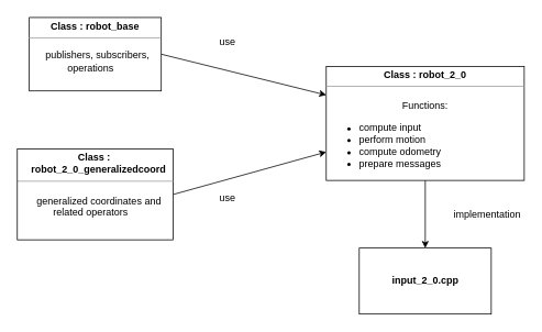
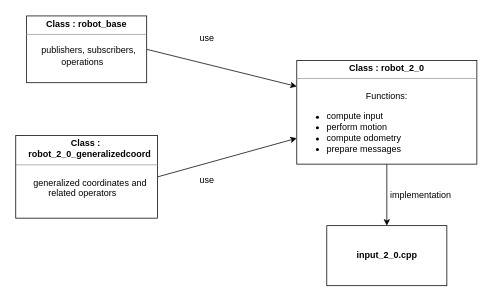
  <mxCell id="0" />
  <mxCell id="1" parent="0" />
  <mxCell id="2" value="" style="endArrow=classic;html=1;exitX=1;exitY=0.5;exitDx=0;exitDy=0;entryX=0;entryY=0.25;entryDx=0;entryDy=0;" parent="1" source="6" target="8" edge="1"><mxGeometry width="50" height="50" relative="1" as="geometry"><mxPoint x="285" y="65" as="sourcePoint" /><mxPoint x="465" y="105" as="targetPoint" /></mxGeometry></mxCell>
  <mxCell id="3" value="use" style="text;html=1;align=center;verticalAlign=middle;resizable=0;points=[];autosize=1;" parent="1" vertex="1"><mxGeometry x="255" y="40" width="40" height="20" as="geometry" /></mxCell>
  <mxCell id="4" value="use" style="text;html=1;align=center;verticalAlign=middle;resizable=0;points=[];autosize=1;" parent="1" vertex="1"><mxGeometry x="255" y="230" width="40" height="20" as="geometry" /></mxCell>
  <mxCell id="5" value="" style="endArrow=classic;html=1;exitX=1;exitY=0.5;exitDx=0;exitDy=0;entryX=0;entryY=0.75;entryDx=0;entryDy=0;" parent="1" source="7" target="8" edge="1"><mxGeometry width="50" height="50" relative="1" as="geometry"><mxPoint x="286" y="245" as="sourcePoint" /><mxPoint x="465" y="195" as="targetPoint" /></mxGeometry></mxCell>
  <mxCell id="6" value="&lt;p style=&quot;margin: 0px ; margin-top: 4px ; text-align: center&quot;&gt;&lt;b&gt;Class : robot_base&lt;/b&gt;&lt;/p&gt;&lt;hr size=&quot;1&quot;&gt;&lt;div style=&quot;height: 2px&quot;&gt;&lt;span style=&quot;text-align: center&quot;&gt;&amp;nbsp; &amp;nbsp; &amp;nbsp;&lt;/span&gt;&lt;/div&gt;&lt;div style=&quot;height: 2px&quot;&gt;&lt;span style=&quot;text-align: center&quot;&gt;&lt;br&gt;&lt;/span&gt;&lt;/div&gt;&lt;div style=&quot;height: 2px&quot;&gt;&lt;span style=&quot;text-align: center&quot;&gt;&lt;br&gt;&lt;/span&gt;&lt;/div&gt;&lt;div style=&quot;height: 2px&quot;&gt;&lt;span style=&quot;text-align: center&quot;&gt;&lt;br&gt;&lt;/span&gt;&lt;/div&gt;&lt;div style=&quot;height: 2px&quot;&gt;&lt;span style=&quot;text-align: center&quot;&gt;&amp;nbsp; &amp;nbsp; &amp;nbsp; publishers, subscribers,&amp;nbsp;&lt;/span&gt;&lt;br style=&quot;text-align: center&quot;&gt;&lt;span style=&quot;text-align: center&quot;&gt;&amp;nbsp; &amp;nbsp; &amp;nbsp; &amp;nbsp; &amp;nbsp; &amp;nbsp; &amp;nbsp; operations&lt;/span&gt;&lt;/div&gt;" style="verticalAlign=top;align=left;overflow=fill;fontSize=12;fontFamily=Helvetica;html=1;" parent="1" vertex="1"><mxGeometry x="35" y="20.5" width="160" height="89" as="geometry" /></mxCell>
  <mxCell id="7" value="&lt;p style=&quot;margin: 0px ; margin-top: 4px ; text-align: center&quot;&gt;&lt;b&gt;Class :&amp;nbsp;&lt;/b&gt;&lt;/p&gt;&lt;b style=&quot;text-align: center&quot;&gt;&amp;nbsp; &amp;nbsp; &amp;nbsp;robot_2_0_generalizedcoord&lt;/b&gt;&lt;hr size=&quot;1&quot;&gt;&lt;div style=&quot;height: 2px&quot;&gt;&lt;span style=&quot;text-align: center&quot;&gt;&amp;nbsp; &amp;nbsp; &amp;nbsp;&lt;/span&gt;&lt;/div&gt;&lt;div style=&quot;height: 2px&quot;&gt;&lt;span style=&quot;text-align: center&quot;&gt;&lt;br&gt;&lt;/span&gt;&lt;/div&gt;&lt;div style=&quot;height: 2px&quot;&gt;&lt;span style=&quot;text-align: center&quot;&gt;&lt;br&gt;&lt;/span&gt;&lt;/div&gt;&lt;div style=&quot;height: 2px&quot;&gt;&lt;span style=&quot;text-align: center&quot;&gt;&lt;br&gt;&lt;/span&gt;&lt;/div&gt;&lt;div style=&quot;height: 2px&quot;&gt;&lt;span style=&quot;text-align: center&quot;&gt;&amp;nbsp; &amp;nbsp; &amp;nbsp;&lt;/span&gt;&lt;/div&gt;&lt;span style=&quot;text-align: center&quot;&gt;&amp;nbsp; &amp;nbsp; &amp;nbsp; &amp;nbsp;generalized coordinates and&amp;nbsp;&lt;/span&gt;&lt;br style=&quot;text-align: center&quot;&gt;&lt;span style=&quot;text-align: center&quot;&gt;&amp;nbsp; &amp;nbsp; &amp;nbsp; &amp;nbsp; &amp;nbsp; &amp;nbsp; &amp;nbsp;related operators&lt;/span&gt;" style="verticalAlign=top;align=left;overflow=fill;fontSize=12;fontFamily=Helvetica;html=1;" parent="1" vertex="1"><mxGeometry x="20.5" y="180" width="189" height="110" as="geometry" /></mxCell>
  <mxCell id="8" value="&lt;p style=&quot;margin: 0px ; margin-top: 4px ; text-align: center&quot;&gt;&lt;b&gt;Class : robot_2_0&lt;/b&gt;&lt;/p&gt;&lt;hr size=&quot;1&quot;&gt;&lt;div style=&quot;height: 2px&quot;&gt;&lt;span style=&quot;text-align: center&quot;&gt;&amp;nbsp;&lt;/span&gt;&lt;/div&gt;&lt;div style=&quot;height: 2px&quot;&gt;&lt;span style=&quot;text-align: center&quot;&gt;&lt;br&gt;&lt;/span&gt;&lt;/div&gt;&lt;div style=&quot;height: 2px&quot;&gt;&lt;span style=&quot;text-align: center&quot;&gt;&lt;br&gt;&lt;/span&gt;&lt;/div&gt;&lt;div style=&quot;height: 2px&quot;&gt;&lt;span style=&quot;text-align: center&quot;&gt;&lt;br&gt;&lt;/span&gt;&lt;/div&gt;&lt;div style=&quot;height: 2px&quot;&gt;&lt;span style=&quot;text-align: center&quot;&gt;&amp;nbsp; &amp;nbsp; &amp;nbsp;&amp;nbsp;&lt;/span&gt;&lt;br&gt;&lt;/div&gt;&lt;span&gt;&lt;div style=&quot;text-align: center&quot;&gt;&lt;span&gt;Functions:&lt;/span&gt;&lt;/div&gt;&lt;/span&gt;&lt;ul&gt;&lt;li&gt;&lt;span style=&quot;text-align: center&quot;&gt;compute input&lt;/span&gt;&lt;/li&gt;&lt;li&gt;&lt;span style=&quot;text-align: center&quot;&gt;perform motion&lt;/span&gt;&lt;/li&gt;&lt;li&gt;&lt;span style=&quot;text-align: center&quot;&gt;compute odometry&lt;/span&gt;&lt;/li&gt;&lt;li&gt;prepare messages&amp;nbsp; &amp;nbsp; &amp;nbsp; &amp;nbsp;&lt;/li&gt;&lt;/ul&gt;" style="verticalAlign=top;align=left;overflow=fill;fontSize=12;fontFamily=Helvetica;html=1;" parent="1" vertex="1"><mxGeometry x="395" y="80" width="240" height="138" as="geometry" /></mxCell>
  <mxCell id="9" value="" style="endArrow=classic;html=1;exitX=0.5;exitY=1;exitDx=0;exitDy=0;entryX=0.5;entryY=0;entryDx=0;entryDy=0;" parent="1" source="8" target="10" edge="1"><mxGeometry width="50" height="50" relative="1" as="geometry"><mxPoint x="219.5" y="245" as="sourcePoint" /><mxPoint x="395" y="183.5" as="targetPoint" /></mxGeometry></mxCell>
  <mxCell id="10" value="&lt;b&gt;input_2_0.cpp&lt;/b&gt;" style="html=1;" parent="1" vertex="1"><mxGeometry x="435" y="300" width="160" height="80" as="geometry" /></mxCell>
- <mxCell id="11" value="implementation" style="text;html=1;align=center;verticalAlign=middle;resizable=0;points=[];autosize=1;" parent="1" vertex="1"><mxGeometry x="540" y="250" width="100" height="20" as="geometry" /></mxCell>
+ <mxCell id="11" value="implementation" style="text;html=1;align=center;verticalAlign=middle;resizable=0;points=[];autosize=1;" parent="1" vertex="1"><mxGeometry x="510" y="250" width="100" height="20" as="geometry" /></mxCell>
